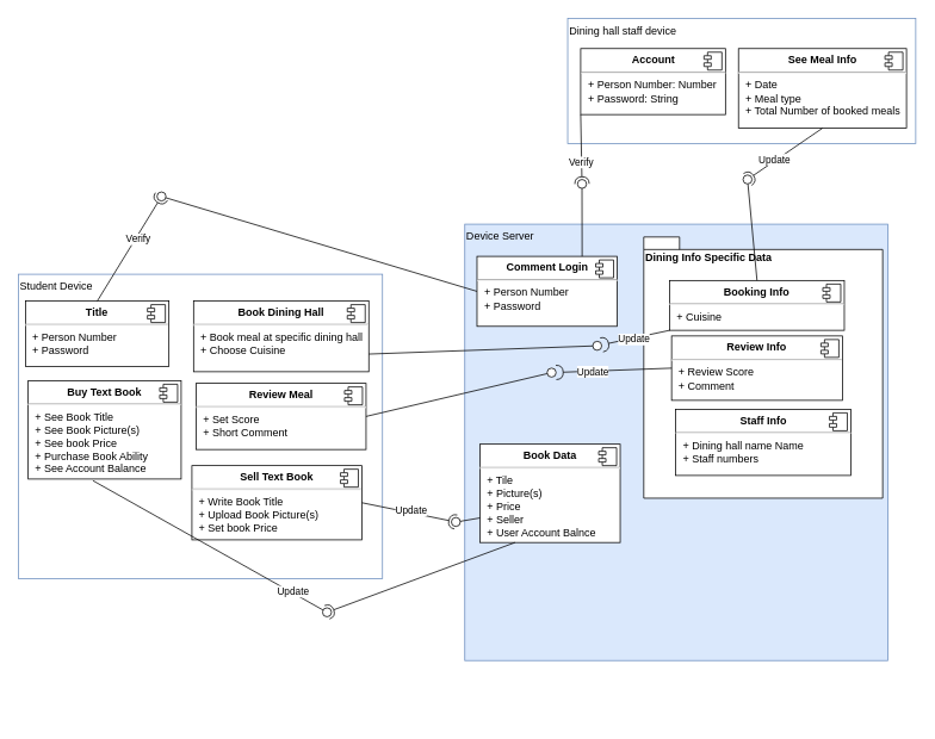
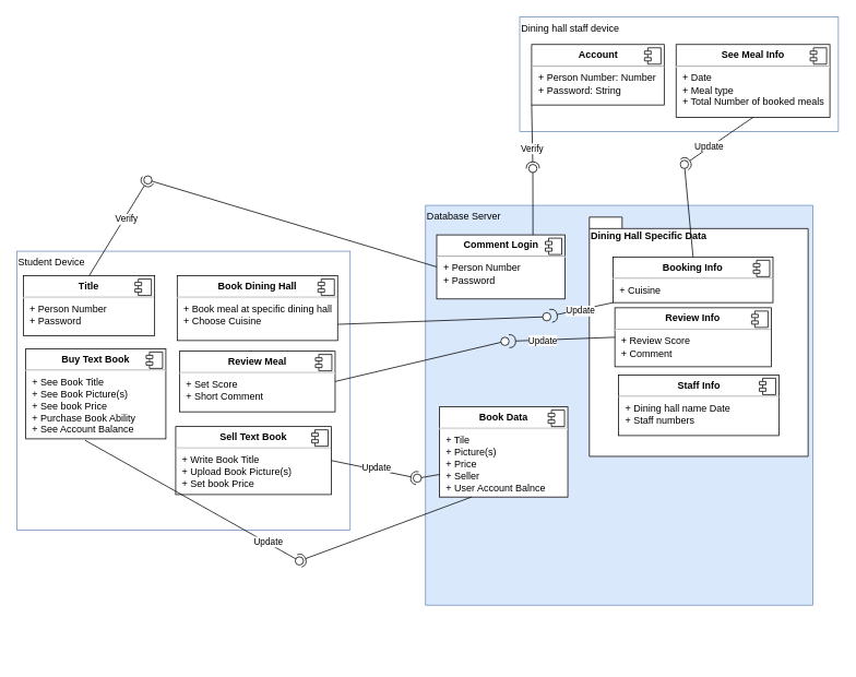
  <mxCell id="0" />
  <mxCell id="1" parent="0" />
  <mxCell id="2" value="" style="group" parent="1" vertex="1" connectable="0"><mxGeometry x="529" y="316" width="473" height="488" as="geometry" /></mxCell>
- <mxCell id="3" value="Device Server" style="rounded=0;whiteSpace=wrap;html=1;verticalAlign=top;align=left;container=1;fillColor=#dae8fc;strokeColor=#6c8ebf;" parent="2" vertex="1"><mxGeometry x="-10" y="-66" width="473" height="488" as="geometry" /></mxCell>
+ <mxCell id="3" value="Database Server" style="rounded=0;whiteSpace=wrap;html=1;verticalAlign=top;align=left;container=1;fillColor=#dae8fc;strokeColor=#6c8ebf;" parent="2" vertex="1"><mxGeometry x="-10" y="-66" width="473" height="488" as="geometry" /></mxCell>
  <mxCell id="4" value="&lt;p style=&quot;margin: 0px ; margin-top: 6px ; text-align: center&quot;&gt;&lt;b&gt;Comment Login&lt;/b&gt;&lt;/p&gt;&lt;hr&gt;&lt;p style=&quot;margin: 0px ; margin-left: 8px&quot;&gt;+ Person Number&lt;br&gt;+ Password&lt;/p&gt;" style="align=left;overflow=fill;html=1;dropTarget=0;" parent="3" vertex="1"><mxGeometry x="13.64" y="36" width="156.67" height="78.24" as="geometry" /></mxCell>
  <mxCell id="5" value="" style="shape=component;jettyWidth=8;jettyHeight=4;" parent="4" vertex="1"><mxGeometry x="1" width="20" height="20" relative="1" as="geometry"><mxPoint x="-24" y="4" as="offset" /></mxGeometry></mxCell>
- <mxCell id="6" value="Dining Info Specific Data" style="shape=folder;fontStyle=1;spacingTop=10;tabWidth=40;tabHeight=14;tabPosition=left;html=1;align=left;verticalAlign=top;" parent="3" vertex="1"><mxGeometry x="200" y="14.33" width="267.05" height="292.07" as="geometry" /></mxCell>
+ <mxCell id="6" value="Dining Hall Specific Data" style="shape=folder;fontStyle=1;spacingTop=10;tabWidth=40;tabHeight=14;tabPosition=left;html=1;align=left;verticalAlign=top;" parent="3" vertex="1"><mxGeometry x="200" y="14.33" width="267.05" height="292.07" as="geometry" /></mxCell>
  <mxCell id="7" value="&lt;p style=&quot;margin: 0px ; margin-top: 6px ; text-align: center&quot;&gt;&lt;b&gt;Booking Info&lt;/b&gt;&lt;/p&gt;&lt;hr&gt;&lt;p style=&quot;margin: 0px ; margin-left: 8px&quot;&gt;+ Cuisine&amp;nbsp;&lt;/p&gt;" style="align=left;overflow=fill;html=1;dropTarget=0;" parent="3" vertex="1"><mxGeometry x="229" y="63" width="195.17" height="55.69" as="geometry" /></mxCell>
  <mxCell id="8" value="" style="shape=component;jettyWidth=8;jettyHeight=4;" parent="7" vertex="1"><mxGeometry x="1" width="20" height="20" relative="1" as="geometry"><mxPoint x="-24" y="4" as="offset" /></mxGeometry></mxCell>
- <mxCell id="9" value="&lt;p style=&quot;margin: 0px ; margin-top: 6px ; text-align: center&quot;&gt;&lt;b&gt;Staff Info&lt;/b&gt;&lt;/p&gt;&lt;hr&gt;&lt;p style=&quot;margin: 0px ; margin-left: 8px&quot;&gt;+ Dining hall name Name&lt;br&gt;+ Staff numbers&amp;nbsp;&lt;/p&gt;" style="align=left;overflow=fill;html=1;dropTarget=0;" parent="3" vertex="1"><mxGeometry x="235.53" y="207" width="195.98" height="74" as="geometry" /></mxCell>
+ <mxCell id="9" value="&lt;p style=&quot;margin: 0px ; margin-top: 6px ; text-align: center&quot;&gt;&lt;b&gt;Staff Info&lt;/b&gt;&lt;/p&gt;&lt;hr&gt;&lt;p style=&quot;margin: 0px ; margin-left: 8px&quot;&gt;+ Dining hall name Date&lt;br&gt;+ Staff numbers&amp;nbsp;&lt;/p&gt;" style="align=left;overflow=fill;html=1;dropTarget=0;" parent="3" vertex="1"><mxGeometry x="235.53" y="207" width="195.98" height="74" as="geometry" /></mxCell>
  <mxCell id="10" value="" style="shape=component;jettyWidth=8;jettyHeight=4;" parent="9" vertex="1"><mxGeometry x="1" width="20" height="20" relative="1" as="geometry"><mxPoint x="-24" y="4" as="offset" /></mxGeometry></mxCell>
  <mxCell id="11" value="&lt;p style=&quot;margin: 0px ; margin-top: 6px ; text-align: center&quot;&gt;&lt;b&gt;Review Info&lt;/b&gt;&lt;/p&gt;&lt;hr&gt;&lt;p style=&quot;margin: 0px ; margin-left: 8px&quot;&gt;+ Review Score&lt;br&gt;+ Comment&amp;nbsp;&lt;/p&gt;" style="align=left;overflow=fill;html=1;dropTarget=0;" parent="3" vertex="1"><mxGeometry x="231.12" y="125" width="190.94" height="72" as="geometry" /></mxCell>
  <mxCell id="12" value="" style="shape=component;jettyWidth=8;jettyHeight=4;" parent="11" vertex="1"><mxGeometry x="1" width="20" height="20" relative="1" as="geometry"><mxPoint x="-24" y="4" as="offset" /></mxGeometry></mxCell>
  <mxCell id="13" value="" style="rounded=0;orthogonalLoop=1;jettySize=auto;html=1;endArrow=halfCircle;endFill=0;endSize=6;strokeWidth=1;exitX=0;exitY=1;exitDx=0;exitDy=0;" parent="3" source="7" target="14" edge="1"><mxGeometry relative="1" as="geometry"><mxPoint x="6" y="350" as="sourcePoint" /></mxGeometry></mxCell>
  <mxCell id="14" value="" style="ellipse;whiteSpace=wrap;html=1;fontFamily=Helvetica;fontSize=12;fontColor=#000000;align=center;strokeColor=#000000;fillColor=#ffffff;points=[];aspect=fixed;resizable=0;" parent="3" vertex="1"><mxGeometry x="143" y="131" width="10" height="10" as="geometry" /></mxCell>
  <mxCell id="15" value="" style="ellipse;whiteSpace=wrap;html=1;fontFamily=Helvetica;fontSize=12;fontColor=#000000;align=center;strokeColor=#000000;fillColor=#ffffff;points=[];aspect=fixed;resizable=0;" parent="3" vertex="1"><mxGeometry x="91.996" y="161.004" width="10" height="10" as="geometry" /></mxCell>
  <mxCell id="16" value="" style="rounded=0;orthogonalLoop=1;jettySize=auto;html=1;endArrow=halfCircle;endFill=0;endSize=6;strokeWidth=1;exitX=0;exitY=0.5;exitDx=0;exitDy=0;" parent="3" source="11" target="15" edge="1"><mxGeometry relative="1" as="geometry"><mxPoint x="6.996" y="467.035" as="sourcePoint" /></mxGeometry></mxCell>
  <mxCell id="17" value="Update" style="edgeLabel;html=1;align=center;verticalAlign=middle;resizable=0;points=[];" parent="3" vertex="1" connectable="0"><mxGeometry x="188.997" y="128.002" as="geometry" /></mxCell>
  <mxCell id="18" value="Update" style="edgeLabel;html=1;align=center;verticalAlign=middle;resizable=0;points=[];" parent="3" vertex="1" connectable="0"><mxGeometry x="142.997" y="164.002" as="geometry" /></mxCell>
  <mxCell id="19" value="&lt;p style=&quot;margin: 0px ; margin-top: 6px ; text-align: center&quot;&gt;&lt;b&gt;Book Data&lt;/b&gt;&lt;/p&gt;&lt;hr&gt;&lt;p style=&quot;margin: 0px ; margin-left: 8px&quot;&gt;+ Tile&lt;br&gt;+ Picture(s)&lt;/p&gt;&lt;p style=&quot;margin: 0px ; margin-left: 8px&quot;&gt;+ Price&lt;/p&gt;&lt;p style=&quot;margin: 0px ; margin-left: 8px&quot;&gt;+ Seller&lt;/p&gt;&lt;p style=&quot;margin: 0px ; margin-left: 8px&quot;&gt;+ User Account Balnce&lt;/p&gt;" style="align=left;overflow=fill;html=1;dropTarget=0;" parent="3" vertex="1"><mxGeometry x="17" y="246" width="156.67" height="110" as="geometry" /></mxCell>
  <mxCell id="20" value="" style="shape=component;jettyWidth=8;jettyHeight=4;" parent="19" vertex="1"><mxGeometry x="1" width="20" height="20" relative="1" as="geometry"><mxPoint x="-24" y="4" as="offset" /></mxGeometry></mxCell>
  <mxCell id="21" value="" style="group" parent="1" vertex="1" connectable="0"><mxGeometry x="20" y="306" width="407" height="397" as="geometry" /></mxCell>
  <mxCell id="22" value="Student Device" style="rounded=0;whiteSpace=wrap;html=1;verticalAlign=top;align=left;fillColor=#ffffff;strokeColor=#6c8ebf;" parent="21" vertex="1"><mxGeometry width="407" height="340.538" as="geometry" /></mxCell>
  <mxCell id="23" value="&lt;p style=&quot;margin: 0px ; margin-top: 6px ; text-align: center&quot;&gt;&lt;b&gt;Title&lt;/b&gt;&lt;/p&gt;&lt;hr&gt;&lt;p style=&quot;margin: 0px ; margin-left: 8px&quot;&gt;+ Person Number&lt;br&gt;+ Password&lt;/p&gt;" style="align=left;overflow=fill;html=1;dropTarget=0;" parent="21" vertex="1"><mxGeometry x="8.16" y="29.99" width="160.15" height="73.01" as="geometry" /></mxCell>
  <mxCell id="24" value="" style="shape=component;jettyWidth=8;jettyHeight=4;" parent="23" vertex="1"><mxGeometry x="1" width="20" height="20" relative="1" as="geometry"><mxPoint x="-24" y="4" as="offset" /></mxGeometry></mxCell>
  <mxCell id="25" value="&lt;p style=&quot;margin: 0px ; margin-top: 6px ; text-align: center&quot;&gt;&lt;b&gt;Book Dining Hall&lt;/b&gt;&lt;/p&gt;&lt;hr&gt;&lt;p style=&quot;margin: 0px ; margin-left: 8px&quot;&gt;+&amp;nbsp;Book meal at specific dining hall&lt;/p&gt;&lt;p style=&quot;margin: 0px ; margin-left: 8px&quot;&gt;+ Choose Cuisine&amp;nbsp;&lt;/p&gt;" style="align=left;overflow=fill;html=1;dropTarget=0;" parent="21" vertex="1"><mxGeometry x="195.85" y="30" width="195.85" height="79" as="geometry" /></mxCell>
  <mxCell id="26" value="" style="shape=component;jettyWidth=8;jettyHeight=4;" parent="25" vertex="1"><mxGeometry x="1" width="20" height="20" relative="1" as="geometry"><mxPoint x="-24" y="4" as="offset" /></mxGeometry></mxCell>
  <mxCell id="27" value="&lt;p style=&quot;margin: 0px ; margin-top: 6px ; text-align: center&quot;&gt;&lt;b&gt;Review Meal&lt;/b&gt;&lt;/p&gt;&lt;hr&gt;&lt;p style=&quot;margin: 0px ; margin-left: 8px&quot;&gt;+ Set Score&lt;br&gt;+ Short Comment&amp;nbsp;&lt;/p&gt;" style="align=left;overflow=fill;html=1;dropTarget=0;" parent="21" vertex="1"><mxGeometry x="198.91" y="122" width="189.73" height="74" as="geometry" /></mxCell>
  <mxCell id="28" value="" style="shape=component;jettyWidth=8;jettyHeight=4;" parent="27" vertex="1"><mxGeometry x="1" width="20" height="20" relative="1" as="geometry"><mxPoint x="-24" y="4" as="offset" /></mxGeometry></mxCell>
  <mxCell id="29" value="&lt;p style=&quot;margin: 0px ; margin-top: 6px ; text-align: center&quot;&gt;&lt;b&gt;Buy Text Book&lt;/b&gt;&lt;/p&gt;&lt;hr&gt;&lt;p style=&quot;margin: 0px ; margin-left: 8px&quot;&gt;+ See Book Title&lt;br&gt;+ See Book Picture(s)&lt;/p&gt;&lt;p style=&quot;margin: 0px ; margin-left: 8px&quot;&gt;+ See book Price&amp;nbsp;&lt;/p&gt;&lt;p style=&quot;margin: 0px ; margin-left: 8px&quot;&gt;+ Purchase Book Ability&lt;/p&gt;&lt;p style=&quot;margin: 0px ; margin-left: 8px&quot;&gt;+ See Account Balance &amp;nbsp;&lt;/p&gt;" style="align=left;overflow=fill;html=1;dropTarget=0;" parent="21" vertex="1"><mxGeometry x="11" y="119" width="171" height="110" as="geometry" /></mxCell>
  <mxCell id="30" value="" style="shape=component;jettyWidth=8;jettyHeight=4;" parent="29" vertex="1"><mxGeometry x="1" width="20" height="20" relative="1" as="geometry"><mxPoint x="-24" y="4" as="offset" /></mxGeometry></mxCell>
  <mxCell id="31" value="&lt;p style=&quot;margin: 0px ; margin-top: 6px ; text-align: center&quot;&gt;&lt;b&gt;Sell Text Book&lt;/b&gt;&lt;/p&gt;&lt;hr&gt;&lt;p style=&quot;margin: 0px ; margin-left: 8px&quot;&gt;+ Write Book Title&lt;br&gt;+ Upload Book Picture(s)&lt;/p&gt;&lt;p style=&quot;margin: 0px ; margin-left: 8px&quot;&gt;+ Set book Price &amp;nbsp;&amp;nbsp;&lt;/p&gt;" style="align=left;overflow=fill;html=1;dropTarget=0;" parent="21" vertex="1"><mxGeometry x="194" y="214" width="190" height="83" as="geometry" /></mxCell>
  <mxCell id="32" value="" style="shape=component;jettyWidth=8;jettyHeight=4;" parent="31" vertex="1"><mxGeometry x="1" width="20" height="20" relative="1" as="geometry"><mxPoint x="-24" y="4" as="offset" /></mxGeometry></mxCell>
  <mxCell id="33" value="" style="group" parent="1" vertex="1" connectable="0"><mxGeometry x="634" y="20" width="389" height="140" as="geometry" /></mxCell>
  <mxCell id="34" value="Dining hall staff device" style="rounded=0;whiteSpace=wrap;html=1;align=left;horizontal=1;verticalAlign=top;fillColor=#ffffff;strokeColor=#6c8ebf;" parent="33" vertex="1"><mxGeometry width="389.0" height="140" as="geometry" /></mxCell>
  <mxCell id="35" value="&lt;p style=&quot;margin: 0px ; margin-top: 6px ; text-align: center&quot;&gt;&lt;b&gt;Account&lt;/b&gt;&lt;/p&gt;&lt;hr&gt;&lt;p style=&quot;margin: 0px ; margin-left: 8px&quot;&gt;+ Person Number: Number&lt;br&gt;+ Password: String&lt;/p&gt;" style="align=left;overflow=fill;html=1;dropTarget=0;" parent="33" vertex="1"><mxGeometry x="14.524" y="33.643" width="161.826" height="73.798" as="geometry" /></mxCell>
  <mxCell id="36" value="" style="shape=component;jettyWidth=8;jettyHeight=4;" parent="35" vertex="1"><mxGeometry x="1" width="20" height="20" relative="1" as="geometry"><mxPoint x="-24" y="4" as="offset" /></mxGeometry></mxCell>
  <mxCell id="37" value="&lt;p style=&quot;margin: 0px ; margin-top: 6px ; text-align: center&quot;&gt;&lt;b&gt;See Meal Info&lt;/b&gt;&lt;/p&gt;&lt;hr&gt;&lt;p style=&quot;margin: 0px ; margin-left: 8px&quot;&gt;+ Date&lt;br&gt;+ Meal type&lt;/p&gt;&lt;p style=&quot;margin: 0px ; margin-left: 8px&quot;&gt;+ Total Number of booked meals&lt;/p&gt;" style="align=left;overflow=fill;html=1;dropTarget=0;" parent="33" vertex="1"><mxGeometry x="190.869" y="33.643" width="187.757" height="88.992" as="geometry" /></mxCell>
  <mxCell id="38" value="" style="shape=component;jettyWidth=8;jettyHeight=4;" parent="37" vertex="1"><mxGeometry x="1" width="20" height="20" relative="1" as="geometry"><mxPoint x="-24" y="4" as="offset" /></mxGeometry></mxCell>
  <mxCell id="39" value="" style="rounded=0;orthogonalLoop=1;jettySize=auto;html=1;endArrow=none;endFill=0;exitX=0;exitY=0.5;exitDx=0;exitDy=0;" parent="1" source="4" target="42" edge="1"><mxGeometry relative="1" as="geometry"><mxPoint x="463" y="326" as="sourcePoint" /></mxGeometry></mxCell>
  <mxCell id="40" value="" style="rounded=0;orthogonalLoop=1;jettySize=auto;html=1;endArrow=halfCircle;endFill=0;entryX=0.5;entryY=0.5;entryDx=0;entryDy=0;endSize=6;strokeWidth=1;exitX=0.5;exitY=0;exitDx=0;exitDy=0;horizontal=0;" parent="1" source="23" target="42" edge="1"><mxGeometry relative="1" as="geometry"><mxPoint x="503" y="326" as="sourcePoint" /></mxGeometry></mxCell>
  <mxCell id="41" value="Verify" style="edgeLabel;html=1;align=center;verticalAlign=middle;resizable=0;points=[];" parent="40" vertex="1" connectable="0"><mxGeometry x="0.205" y="-2" relative="1" as="geometry"><mxPoint as="offset" /></mxGeometry></mxCell>
  <mxCell id="42" value="" style="ellipse;whiteSpace=wrap;html=1;fontFamily=Helvetica;fontSize=12;fontColor=#000000;align=center;strokeColor=#000000;fillColor=#ffffff;points=[];aspect=fixed;resizable=0;" parent="1" vertex="1"><mxGeometry x="175" y="214" width="10" height="10" as="geometry" /></mxCell>
  <mxCell id="43" value="" style="rounded=0;orthogonalLoop=1;jettySize=auto;html=1;endArrow=none;endFill=0;exitX=0.75;exitY=0;exitDx=0;exitDy=0;" parent="1" source="4" target="46" edge="1"><mxGeometry relative="1" as="geometry"><mxPoint x="472" y="401" as="sourcePoint" /></mxGeometry></mxCell>
  <mxCell id="44" value="" style="rounded=0;orthogonalLoop=1;jettySize=auto;html=1;endArrow=halfCircle;endFill=0;entryX=0.5;entryY=0.5;entryDx=0;entryDy=0;endSize=6;strokeWidth=1;exitX=0;exitY=1;exitDx=0;exitDy=0;" parent="1" source="35" target="46" edge="1"><mxGeometry relative="1" as="geometry"><mxPoint x="503" y="326" as="sourcePoint" /></mxGeometry></mxCell>
  <mxCell id="45" value="Verify" style="edgeLabel;html=1;align=center;verticalAlign=middle;resizable=0;points=[];" parent="44" vertex="1" connectable="0"><mxGeometry x="-0.006" y="-1" relative="1" as="geometry"><mxPoint x="0.27" y="14.21" as="offset" /></mxGeometry></mxCell>
  <mxCell id="46" value="" style="ellipse;whiteSpace=wrap;html=1;fontFamily=Helvetica;fontSize=12;fontColor=#000000;align=center;strokeColor=#000000;fillColor=#ffffff;points=[];aspect=fixed;resizable=0;" parent="1" vertex="1"><mxGeometry x="645" y="200" width="10" height="10" as="geometry" /></mxCell>
  <mxCell id="47" value="" style="rounded=0;orthogonalLoop=1;jettySize=auto;html=1;endArrow=none;endFill=0;exitX=0.5;exitY=0;exitDx=0;exitDy=0;" parent="1" source="7" target="50" edge="1"><mxGeometry relative="1" as="geometry"><mxPoint x="449" y="377" as="sourcePoint" /></mxGeometry></mxCell>
  <mxCell id="48" value="" style="rounded=0;orthogonalLoop=1;jettySize=auto;html=1;endArrow=halfCircle;endFill=0;entryX=0.5;entryY=0.5;entryDx=0;entryDy=0;endSize=6;strokeWidth=1;exitX=0.5;exitY=1;exitDx=0;exitDy=0;" parent="1" source="37" target="50" edge="1"><mxGeometry relative="1" as="geometry"><mxPoint x="489" y="377" as="sourcePoint" /></mxGeometry></mxCell>
  <mxCell id="49" value="Update" style="edgeLabel;html=1;align=center;verticalAlign=middle;resizable=0;points=[];" parent="48" vertex="1" connectable="0"><mxGeometry x="0.121" y="3" relative="1" as="geometry"><mxPoint x="-8.69" y="-0.13" as="offset" /></mxGeometry></mxCell>
  <mxCell id="50" value="" style="ellipse;whiteSpace=wrap;html=1;fontFamily=Helvetica;fontSize=12;fontColor=#000000;align=center;strokeColor=#000000;fillColor=#ffffff;points=[];aspect=fixed;resizable=0;" parent="1" vertex="1"><mxGeometry x="830" y="195" width="10" height="10" as="geometry" /></mxCell>
  <mxCell id="51" value="" style="rounded=0;orthogonalLoop=1;jettySize=auto;html=1;endArrow=none;endFill=0;exitX=1;exitY=0.5;exitDx=0;exitDy=0;" parent="1" source="27" target="15" edge="1"><mxGeometry relative="1" as="geometry"><mxPoint x="470" y="423" as="sourcePoint" /></mxGeometry></mxCell>
  <mxCell id="52" value="" style="rounded=0;orthogonalLoop=1;jettySize=auto;html=1;endArrow=none;endFill=0;exitX=1;exitY=0.75;exitDx=0;exitDy=0;" parent="1" source="25" target="14" edge="1"><mxGeometry relative="1" as="geometry"><mxPoint x="470" y="429" as="sourcePoint" /></mxGeometry></mxCell>
  <mxCell id="53" value="" style="rounded=0;orthogonalLoop=1;jettySize=auto;html=1;endArrow=none;endFill=0;fontColor=#FFFFFF;exitX=0;exitY=0.75;exitDx=0;exitDy=0;" parent="1" source="19" target="55" edge="1"><mxGeometry relative="1" as="geometry"><mxPoint x="540" y="499" as="sourcePoint" /></mxGeometry></mxCell>
  <mxCell id="54" value="" style="rounded=0;orthogonalLoop=1;jettySize=auto;html=1;endArrow=halfCircle;endFill=0;entryX=0.5;entryY=0.5;entryDx=0;entryDy=0;endSize=6;strokeWidth=1;fontColor=#FFFFFF;exitX=1;exitY=0.5;exitDx=0;exitDy=0;" parent="1" source="31" target="55" edge="1"><mxGeometry relative="1" as="geometry"><mxPoint x="580" y="499" as="sourcePoint" /></mxGeometry></mxCell>
  <mxCell id="55" value="" style="ellipse;whiteSpace=wrap;html=1;fontFamily=Helvetica;fontSize=12;fontColor=#000000;align=center;strokeColor=#000000;fillColor=#ffffff;points=[];aspect=fixed;resizable=0;labelBackgroundColor=#000000;" parent="1" vertex="1"><mxGeometry x="504" y="578" width="10" height="10" as="geometry" /></mxCell>
  <mxCell id="56" value="Update" style="edgeLabel;html=1;align=center;verticalAlign=middle;resizable=0;points=[];" parent="1" vertex="1" connectable="0"><mxGeometry x="457.004" y="570.003" as="geometry"><mxPoint x="1" y="-1" as="offset" /></mxGeometry></mxCell>
  <mxCell id="57" value="" style="rounded=0;orthogonalLoop=1;jettySize=auto;html=1;endArrow=none;endFill=0;fontColor=#FFFFFF;exitX=0.423;exitY=1.016;exitDx=0;exitDy=0;exitPerimeter=0;" parent="1" source="29" target="59" edge="1"><mxGeometry relative="1" as="geometry"><mxPoint x="536" y="529" as="sourcePoint" /></mxGeometry></mxCell>
  <mxCell id="58" value="" style="rounded=0;orthogonalLoop=1;jettySize=auto;html=1;endArrow=halfCircle;endFill=0;entryX=0.5;entryY=0.5;entryDx=0;entryDy=0;endSize=6;strokeWidth=1;fontColor=#FFFFFF;exitX=0.25;exitY=1;exitDx=0;exitDy=0;" parent="1" source="19" target="59" edge="1"><mxGeometry relative="1" as="geometry"><mxPoint x="576" y="529" as="sourcePoint" /></mxGeometry></mxCell>
  <mxCell id="59" value="" style="ellipse;whiteSpace=wrap;html=1;fontFamily=Helvetica;fontSize=12;fontColor=#000000;align=center;strokeColor=#000000;fillColor=#ffffff;points=[];aspect=fixed;resizable=0;labelBackgroundColor=#000000;" parent="1" vertex="1"><mxGeometry x="360" y="679" width="10" height="10" as="geometry" /></mxCell>
  <mxCell id="60" value="Update" style="edgeLabel;html=1;align=center;verticalAlign=middle;resizable=0;points=[];" parent="1" vertex="1" connectable="0"><mxGeometry x="325.004" y="661.003" as="geometry"><mxPoint x="1" y="-1" as="offset" /></mxGeometry></mxCell>
